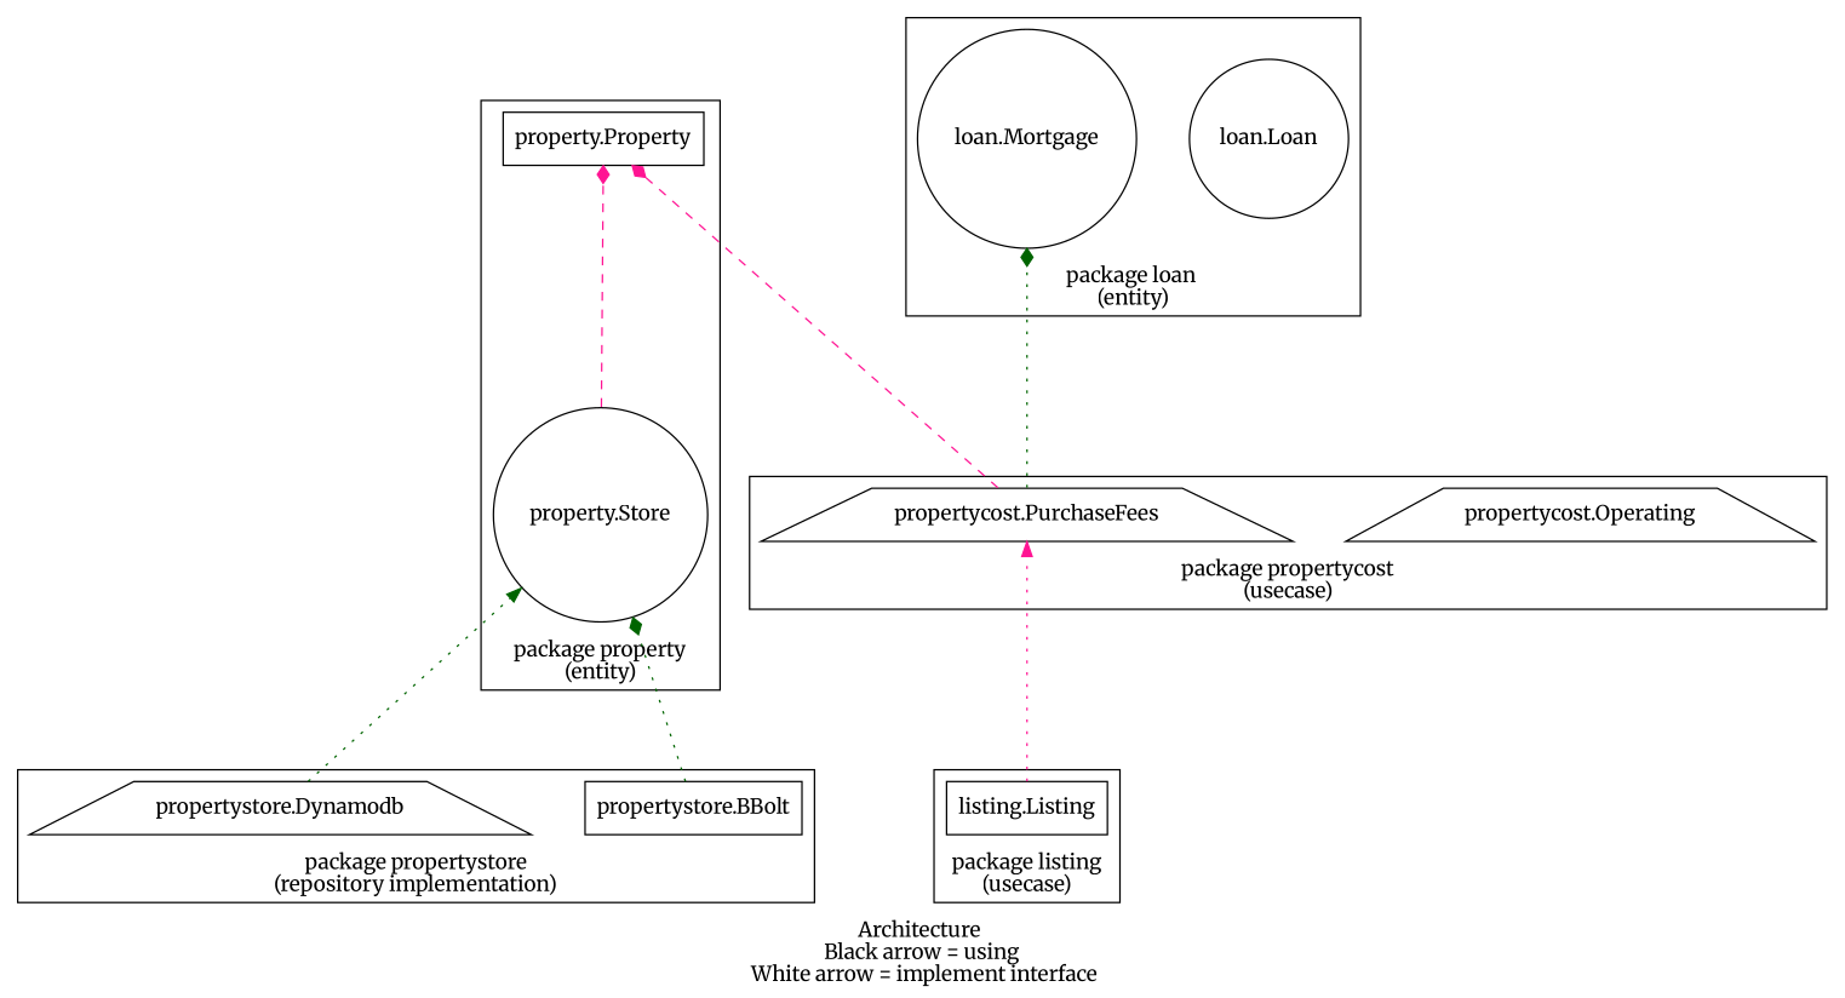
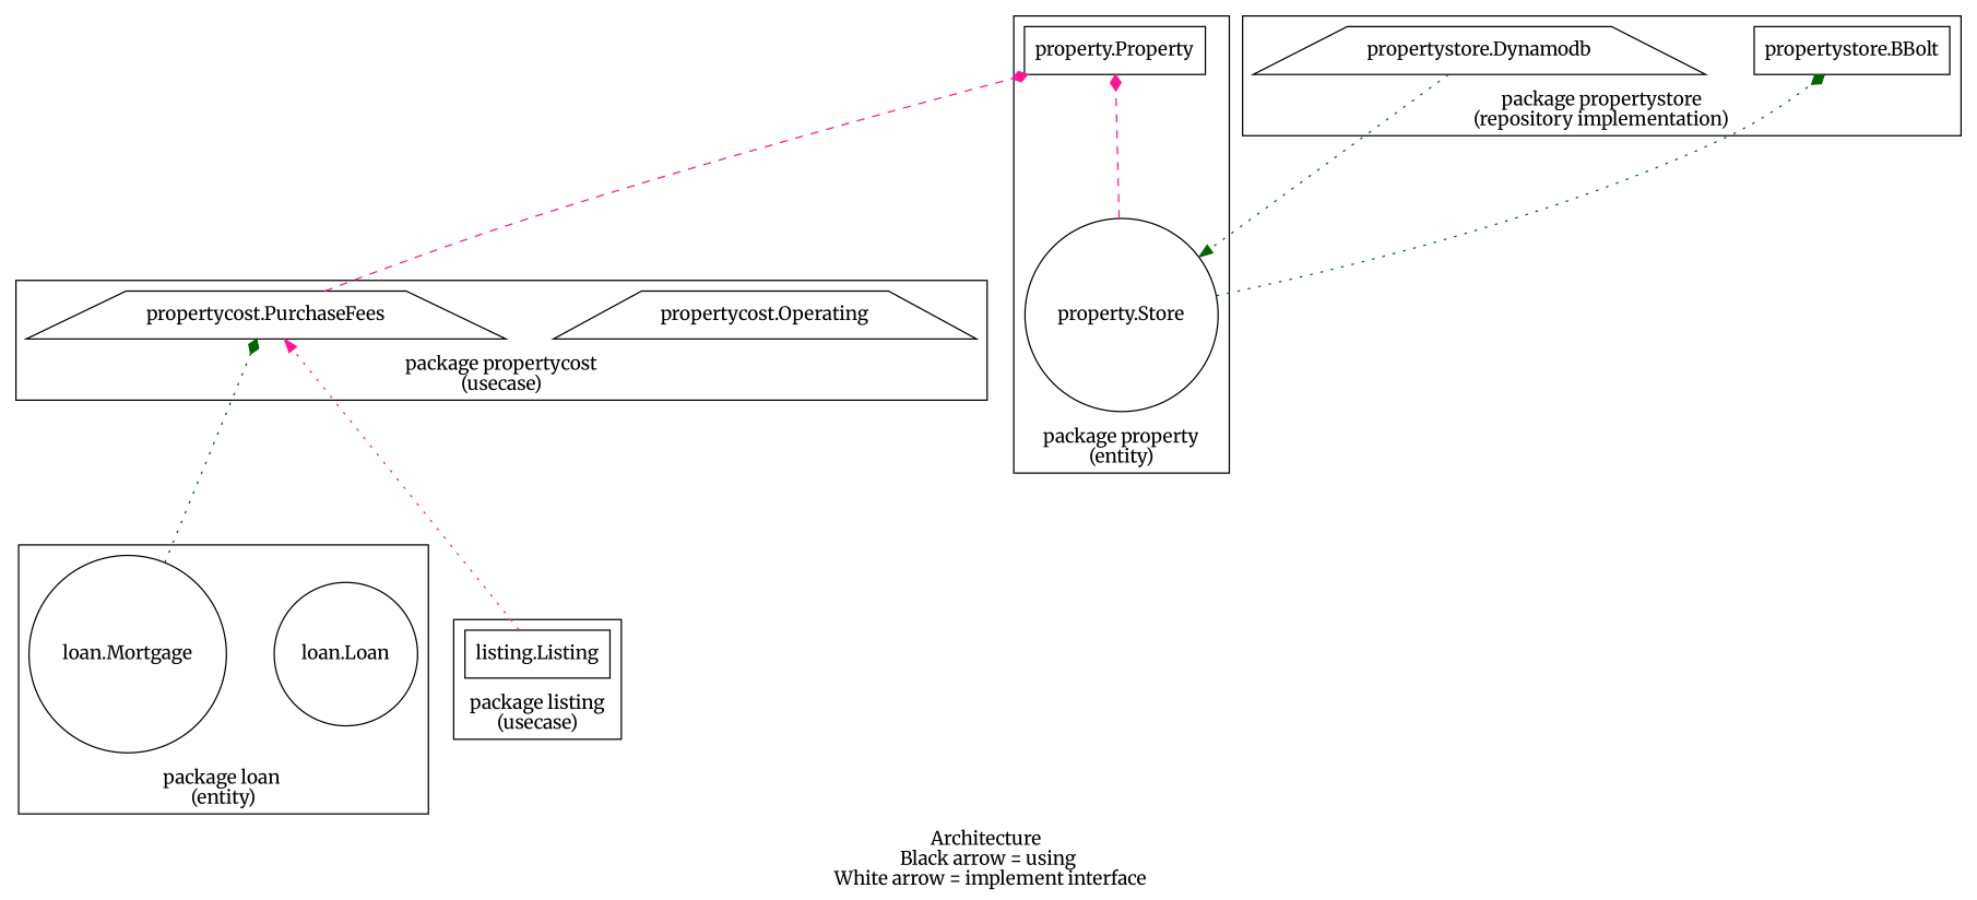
  digraph {
    compound=true
    fontname=Merriweather
    label="Architecture \n Black arrow = using \n White arrow = implement interface"
    nodesep=0.5
    rankdir=BT
    ranksep=1.5
    node [fontname=Merriweather shape=box]
    edge [arrowhead=diamond color=deeppink fontname=Merriweather style=dotted]
    n1 [label="property.Property"]
    n2 [label="property.Store" shape=circle]
    n3 [label="loan.Loan" shape=circle]
    n4 [label="loan.Mortgage" shape=circle]
    n5 [label="listing.Listing"]
    n6 [label="propertycost.Operating" shape=trapezium]
    n7 [label="propertycost.PurchaseFees" shape=trapezium]
    n8 [label="propertystore.BBolt"]
    n9 [label="propertystore.Dynamodb" shape=trapezium]
    subgraph cluster_1 {
      label="package property\n(entity)"
      n1
      n2
    }
    subgraph cluster_2 {
      label="package loan \n(entity)"
      n3
      n4
    }
    subgraph cluster_3 {
      label="package listing\n(usecase)"
      n5
    }
    subgraph cluster_4 {
      label="package propertycost\n(usecase)"
      n6
      n7
    }
    subgraph cluster_5 {
      label="package propertystore\n(repository implementation)"
      n8
      n9
    }
    n2 -> n1 [style=dashed]
    n5 -> n7 [arrowhead=normal]
    n7 -> n1 [style=dashed]
-   n7 -> n4 [color=darkgreen]
-   n8 -> n2 [color=darkgreen]
+   n4 -> n7 [color=darkgreen]
+   n2 -> n8 [color=darkgreen]
    n9 -> n2 [arrowhead=normal color=darkgreen]
  }
